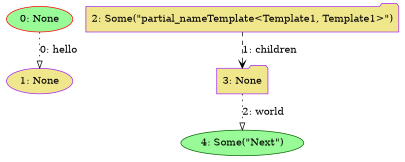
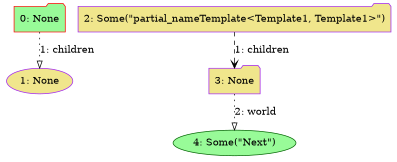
  digraph {
    node [color=purple fillcolor=khaki shape=folder style=filled]
    edge [arrowhead=onormal style=dotted]
-   n1 [color=red fillcolor=palegreen label="0: None" shape=ellipse]
+   n1 [color=red fillcolor=palegreen label="0: None"]
    n2 [label="1: None" shape=ellipse]
    n3 [label="2: Some(\"partial_nameTemplate<Template1, Template1>\")"]
    n4 [label="3: None"]
    n5 [color=darkgreen fillcolor=palegreen label="4: Some(\"Next\")" shape=ellipse]
-   n1 -> n2 [label="0: hello"]
+   n1 -> n2 [label="1: children"]
    n3 -> n4 [arrowhead=vee label="1: children" style=dashed]
    n4 -> n5 [label="2: world"]
  }
